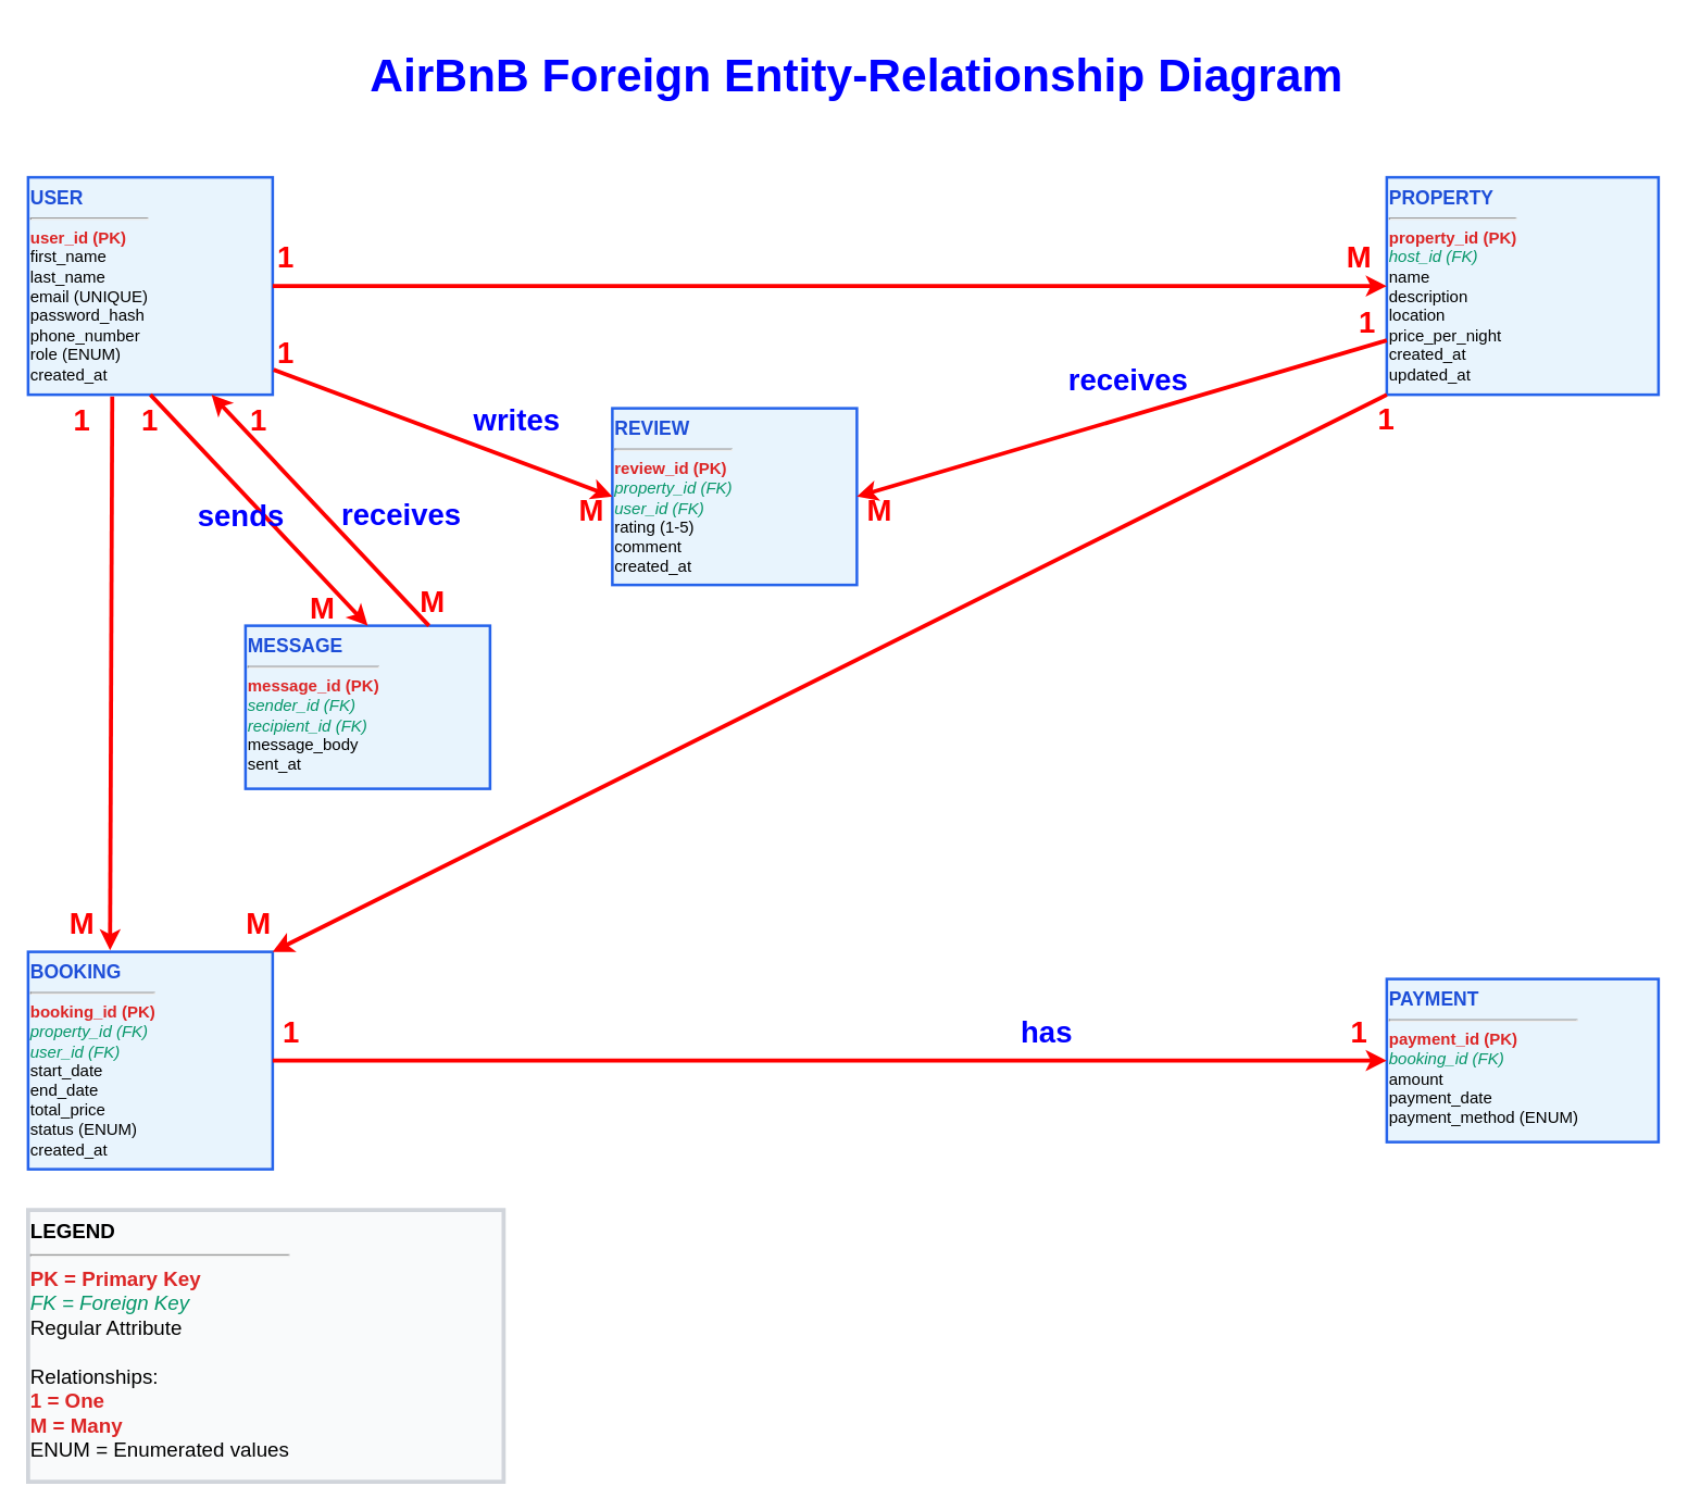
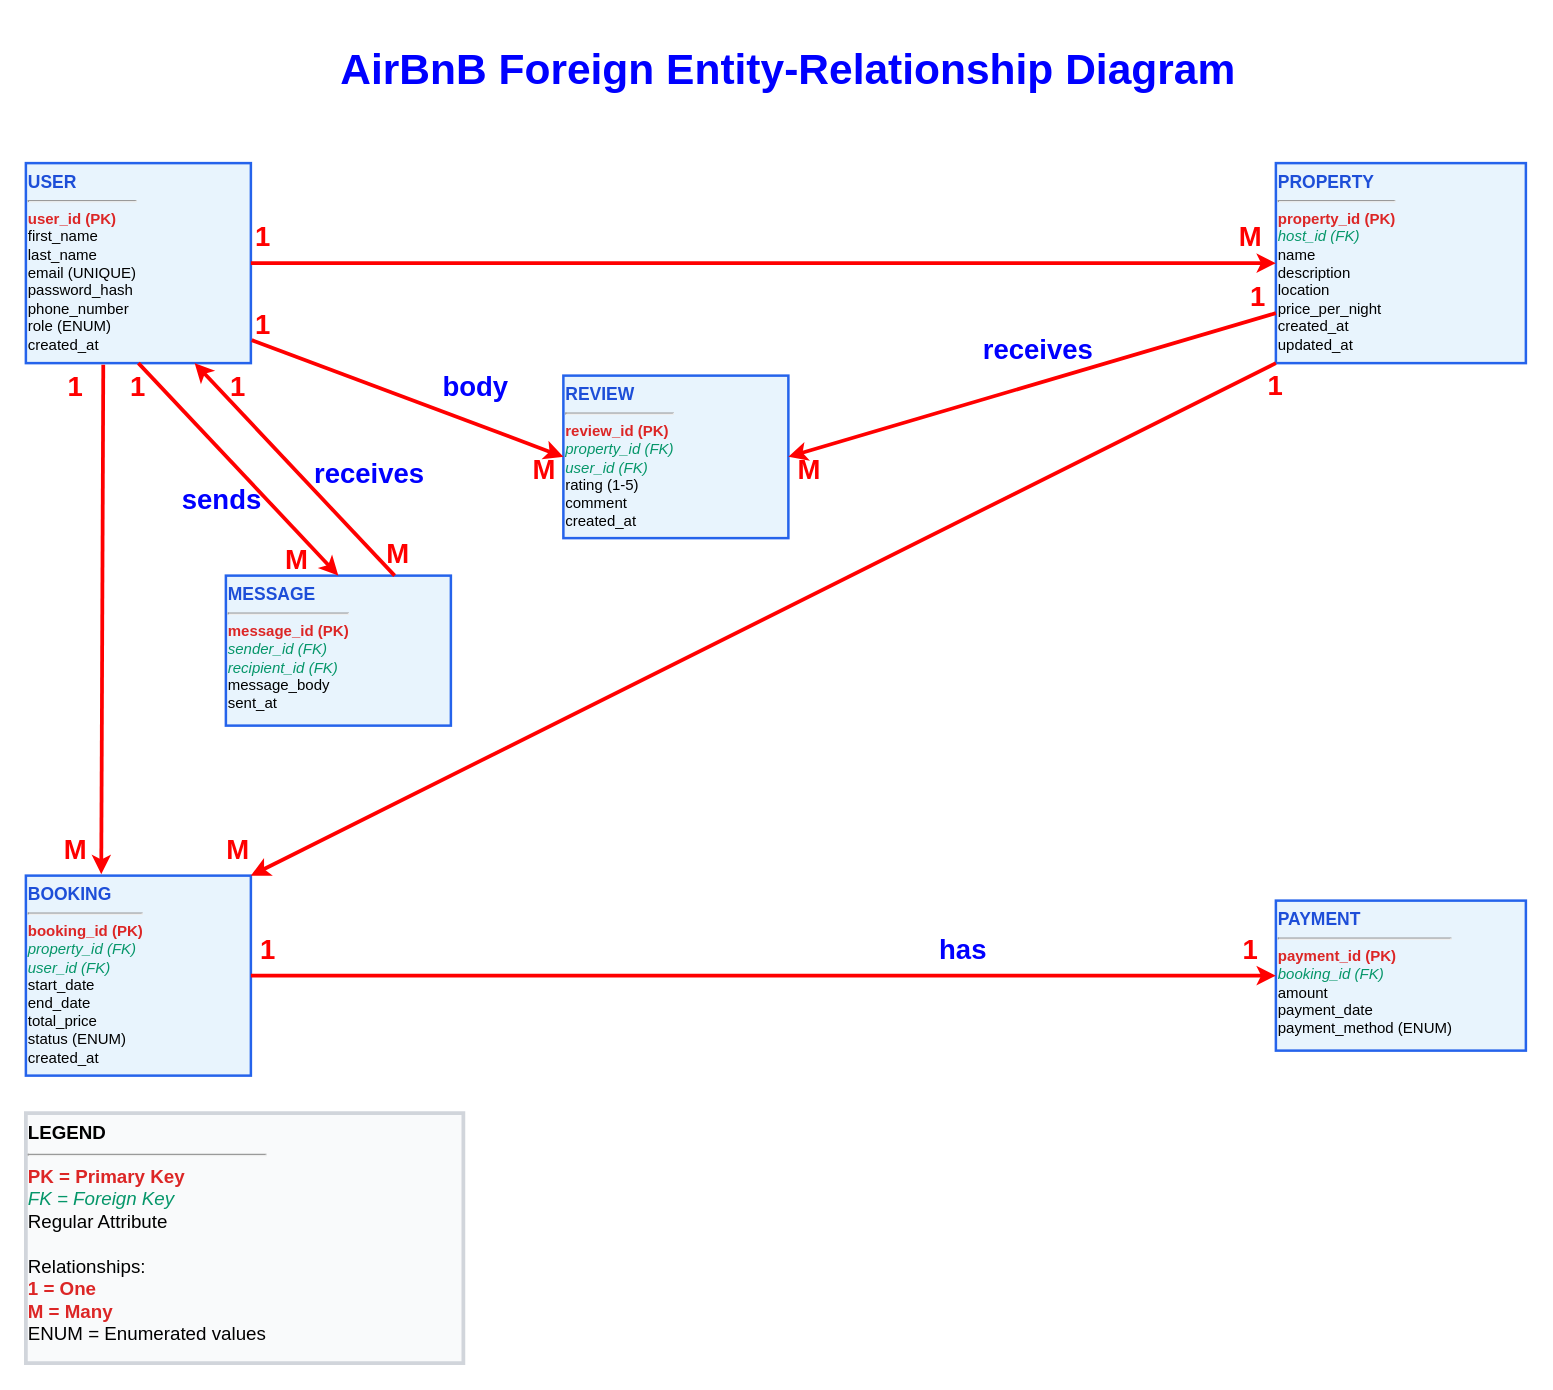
  <mxCell id="0" />
  <mxCell id="1" parent="0" />
  <mxCell id="2" value="&lt;div style=&quot;font-weight: bold; font-size: 14px; color: rgb(29, 78, 216);&quot;&gt;PROPERTY&lt;/div&gt;&lt;hr&gt;&lt;div style=&quot;font-weight: bold; color: rgb(220, 38, 38);&quot;&gt;property_id (PK)&lt;/div&gt;&lt;div style=&quot;font-style: italic; color: rgb(5, 150, 105);&quot;&gt;host_id (FK)&lt;/div&gt;&lt;div style=&quot;&quot;&gt;name&lt;/div&gt;&lt;div style=&quot;&quot;&gt;description&lt;/div&gt;&lt;div style=&quot;&quot;&gt;location&lt;/div&gt;&lt;div style=&quot;&quot;&gt;price_per_night&lt;/div&gt;&lt;div style=&quot;&quot;&gt;created_at&lt;/div&gt;&lt;div&gt;updated_at&lt;/div&gt;" style="whiteSpace=wrap;html=1;align=left;verticalAlign=top;fillColor=#e8f4fd;strokeColor=#2563eb;strokeWidth=2;" parent="1" vertex="1"><mxGeometry x="1020" y="130" width="200" height="160" as="geometry" /></mxCell>
  <mxCell id="3" value="&lt;div style=&quot;font-weight: bold; font-size: 14px; color: #1d4ed8;&quot;&gt;USER&lt;/div&gt;&lt;hr&gt;&lt;div style=&quot;font-weight: bold; color: #dc2626;&quot;&gt;user_id (PK)&lt;/div&gt;&lt;div&gt;first_name&lt;/div&gt;&lt;div&gt;last_name&lt;/div&gt;&lt;div&gt;email (UNIQUE)&lt;/div&gt;&lt;div&gt;password_hash&lt;/div&gt;&lt;div&gt;phone_number&lt;/div&gt;&lt;div&gt;role (ENUM)&lt;/div&gt;&lt;div&gt;created_at&lt;/div&gt;" style="whiteSpace=wrap;html=1;align=left;verticalAlign=top;fillColor=#e8f4fd;strokeColor=#2563eb;strokeWidth=2;" parent="1" vertex="1"><mxGeometry x="20" y="130" width="180" height="160" as="geometry" /></mxCell>
  <mxCell id="4" value="&lt;div style=&quot;font-weight: bold; font-size: 14px; color: #1d4ed8;&quot;&gt;BOOKING&lt;/div&gt;&lt;hr&gt;&lt;div style=&quot;font-weight: bold; color: #dc2626;&quot;&gt;booking_id (PK)&lt;/div&gt;&lt;div style=&quot;font-style: italic; color: #059669;&quot;&gt;property_id (FK)&lt;/div&gt;&lt;div style=&quot;font-style: italic; color: #059669;&quot;&gt;user_id (FK)&lt;/div&gt;&lt;div&gt;start_date&lt;/div&gt;&lt;div&gt;end_date&lt;/div&gt;&lt;div&gt;total_price&lt;/div&gt;&lt;div&gt;status (ENUM)&lt;/div&gt;&lt;div&gt;created_at&lt;/div&gt;" style="whiteSpace=wrap;html=1;align=left;verticalAlign=top;fillColor=#e8f4fd;strokeColor=#2563eb;strokeWidth=2;" parent="1" vertex="1"><mxGeometry x="20" y="700" width="180" height="160" as="geometry" /></mxCell>
  <mxCell id="5" value="&lt;div style=&quot;font-weight: bold; font-size: 14px; color: #1d4ed8;&quot;&gt;PAYMENT&lt;/div&gt;&lt;hr&gt;&lt;div style=&quot;font-weight: bold; color: #dc2626;&quot;&gt;payment_id (PK)&lt;/div&gt;&lt;div style=&quot;font-style: italic; color: #059669;&quot;&gt;booking_id (FK)&lt;/div&gt;&lt;div&gt;amount&lt;/div&gt;&lt;div&gt;payment_date&lt;/div&gt;&lt;div&gt;payment_method (ENUM)&lt;/div&gt;" style="whiteSpace=wrap;html=1;align=left;verticalAlign=top;fillColor=#e8f4fd;strokeColor=#2563eb;strokeWidth=2;" parent="1" vertex="1"><mxGeometry x="1020" y="720" width="200" height="120" as="geometry" /></mxCell>
  <mxCell id="6" value="&lt;div style=&quot;font-weight: bold; font-size: 14px; color: #1d4ed8;&quot;&gt;REVIEW&lt;/div&gt;&lt;hr&gt;&lt;div style=&quot;font-weight: bold; color: #dc2626;&quot;&gt;review_id (PK)&lt;/div&gt;&lt;div style=&quot;font-style: italic; color: #059669;&quot;&gt;property_id (FK)&lt;/div&gt;&lt;div style=&quot;font-style: italic; color: #059669;&quot;&gt;user_id (FK)&lt;/div&gt;&lt;div&gt;rating (1-5)&lt;/div&gt;&lt;div&gt;comment&lt;/div&gt;&lt;div&gt;created_at&lt;/div&gt;" style="whiteSpace=wrap;html=1;align=left;verticalAlign=top;fillColor=#e8f4fd;strokeColor=#2563eb;strokeWidth=2;" parent="1" vertex="1"><mxGeometry x="450" y="300" width="180" height="130" as="geometry" /></mxCell>
  <mxCell id="7" value="&lt;div style=&quot;font-weight: bold; font-size: 14px; color: #1d4ed8;&quot;&gt;MESSAGE&lt;/div&gt;&lt;hr&gt;&lt;div style=&quot;font-weight: bold; color: #dc2626;&quot;&gt;message_id (PK)&lt;/div&gt;&lt;div style=&quot;font-style: italic; color: #059669;&quot;&gt;sender_id (FK)&lt;/div&gt;&lt;div style=&quot;font-style: italic; color: #059669;&quot;&gt;recipient_id (FK)&lt;/div&gt;&lt;div&gt;message_body&lt;/div&gt;&lt;div&gt;sent_at&lt;/div&gt;" style="whiteSpace=wrap;html=1;align=left;verticalAlign=top;fillColor=#e8f4fd;strokeColor=#2563eb;strokeWidth=2;" parent="1" vertex="1"><mxGeometry x="180" y="460" width="180" height="120" as="geometry" /></mxCell>
  <mxCell id="8" value="&lt;span style=&quot;font-family: Arial, sans-serif; font-style: normal; font-variant-ligatures: normal; font-variant-caps: normal; font-weight: 700; letter-spacing: normal; orphans: 2; text-indent: 0px; text-transform: none; widows: 2; word-spacing: 0px; -webkit-text-stroke-width: 0px; white-space: nowrap; text-decoration-thickness: initial; text-decoration-style: initial; text-decoration-color: initial; float: none; display: inline !important;&quot;&gt;AirBnB Foreign Entity-Relationship Diagram&lt;/span&gt;" style="text;whiteSpace=wrap;html=1;fontColor=#0000FF;fontSize=34;align=center;labelPosition=center;verticalLabelPosition=middle;verticalAlign=middle;" parent="1" vertex="1"><mxGeometry x="230" y="20" width="800" height="70" as="geometry" /></mxCell>
  <mxCell id="9" value="" style="endArrow=classic;html=1;rounded=0;entryX=0;entryY=0.5;entryDx=0;entryDy=0;exitX=1;exitY=0.5;exitDx=0;exitDy=0;strokeWidth=3;strokeColor=#FF0000;startArrow=none;startFill=0;endFill=1;" parent="1" source="4" target="5" edge="1"><mxGeometry width="50" height="50" relative="1" as="geometry"><mxPoint x="1040" y="840" as="sourcePoint" /><mxPoint x="1090" y="790" as="targetPoint" /></mxGeometry></mxCell>
  <mxCell id="10" value="" style="endArrow=none;html=1;rounded=0;entryX=0.344;entryY=1.008;entryDx=0;entryDy=0;exitX=0.335;exitY=-0.007;exitDx=0;exitDy=0;entryPerimeter=0;exitPerimeter=0;strokeWidth=3;strokeColor=#FF0000;endFill=0;startArrow=classic;startFill=1;" parent="1" source="4" target="3" edge="1"><mxGeometry width="50" height="50" relative="1" as="geometry"><mxPoint x="1040" y="840" as="sourcePoint" /><mxPoint x="1090" y="790" as="targetPoint" /></mxGeometry></mxCell>
  <mxCell id="11" value="" style="endArrow=none;html=1;rounded=0;entryX=1;entryY=0.5;entryDx=0;entryDy=0;exitX=0;exitY=0.5;exitDx=0;exitDy=0;strokeWidth=3;strokeColor=#FF0000;endFill=0;startArrow=classic;startFill=1;" parent="1" source="2" target="3" edge="1"><mxGeometry width="50" height="50" relative="1" as="geometry"><mxPoint x="1040" y="640" as="sourcePoint" /><mxPoint x="1090" y="590" as="targetPoint" /></mxGeometry></mxCell>
  <mxCell id="12" value="" style="endArrow=none;html=1;rounded=0;entryX=0.5;entryY=1;entryDx=0;entryDy=0;exitX=0.5;exitY=0;exitDx=0;exitDy=0;strokeWidth=3;strokeColor=#FF0000;startArrow=classic;startFill=1;" parent="1" source="7" target="3" edge="1"><mxGeometry width="50" height="50" relative="1" as="geometry"><mxPoint x="820" y="460" as="sourcePoint" /><mxPoint x="1090" y="590" as="targetPoint" /></mxGeometry></mxCell>
  <mxCell id="13" value="" style="endArrow=none;html=1;rounded=0;exitX=1;exitY=0;exitDx=0;exitDy=0;entryX=0;entryY=1;entryDx=0;entryDy=0;strokeWidth=3;strokeColor=#FF0000;endFill=0;startArrow=classic;startFill=1;" parent="1" source="4" target="2" edge="1"><mxGeometry width="50" height="50" relative="1" as="geometry"><mxPoint x="1040" y="640" as="sourcePoint" /><mxPoint x="1090" y="590" as="targetPoint" /></mxGeometry></mxCell>
  <mxCell id="14" value="" style="endArrow=none;html=1;rounded=0;entryX=1.004;entryY=0.885;entryDx=0;entryDy=0;entryPerimeter=0;exitX=0;exitY=0.5;exitDx=0;exitDy=0;strokeWidth=3;strokeColor=#FF0000;startArrow=classic;startFill=1;" parent="1" source="6" target="3" edge="1"><mxGeometry width="50" height="50" relative="1" as="geometry"><mxPoint x="1040" y="640" as="sourcePoint" /><mxPoint x="1090" y="590" as="targetPoint" /></mxGeometry></mxCell>
  <mxCell id="15" value="" style="endArrow=classic;html=1;rounded=0;entryX=0.75;entryY=1;entryDx=0;entryDy=0;exitX=0.75;exitY=0;exitDx=0;exitDy=0;strokeWidth=3;strokeColor=#FF0000;startArrow=none;startFill=0;endFill=1;" parent="1" source="7" target="3" edge="1"><mxGeometry width="50" height="50" relative="1" as="geometry"><mxPoint x="1040" y="640" as="sourcePoint" /><mxPoint x="1090" y="590" as="targetPoint" /></mxGeometry></mxCell>
  <mxCell id="16" value="" style="endArrow=none;html=1;rounded=0;entryX=0;entryY=0.75;entryDx=0;entryDy=0;exitX=1;exitY=0.5;exitDx=0;exitDy=0;strokeWidth=3;strokeColor=#FF0000;endFill=0;startArrow=classic;startFill=1;" parent="1" source="6" target="2" edge="1"><mxGeometry width="50" height="50" relative="1" as="geometry"><mxPoint x="1040" y="640" as="sourcePoint" /><mxPoint x="1090" y="590" as="targetPoint" /></mxGeometry></mxCell>
  <mxCell id="17" value="&lt;div style=&quot;font-weight: bold;&quot;&gt;LEGEND&lt;/div&gt;&lt;hr&gt;&lt;div style=&quot;font-weight: bold; color: #dc2626;&quot;&gt;PK = Primary Key&lt;/div&gt;&lt;div style=&quot;font-style: italic; color: #059669;&quot;&gt;FK = Foreign Key&lt;/div&gt;&lt;div&gt;Regular Attribute&lt;/div&gt;&lt;br&gt;&lt;div&gt;Relationships:&lt;/div&gt;&lt;div style=&quot;font-weight: bold; color: #dc2626;&quot;&gt;1 = One&lt;/div&gt;&lt;div style=&quot;font-weight: bold; color: #dc2626;&quot;&gt;M = Many&lt;/div&gt;&lt;div&gt;ENUM = Enumerated values&lt;/div&gt;" style="whiteSpace=wrap;html=1;align=left;verticalAlign=top;fillColor=#f9fafb;strokeColor=#d1d5db;strokeWidth=3;fontSize=15;" parent="1" vertex="1"><mxGeometry x="20" y="890" width="350" height="200" as="geometry" /></mxCell>
  <mxCell id="18" value="M" style="whiteSpace=wrap;html=1;aspect=fixed;fontSize=22;fontColor=#FF0000;fontStyle=1;strokeColor=none;fillColor=none;" parent="1" vertex="1"><mxGeometry x="207" y="418" width="60" height="60" as="geometry" /></mxCell>
  <mxCell id="19" value="M" style="whiteSpace=wrap;html=1;aspect=fixed;fontSize=22;fontColor=#FF0000;fontStyle=1;strokeColor=none;fillColor=none;" parent="1" vertex="1"><mxGeometry x="288" y="413" width="60" height="60" as="geometry" /></mxCell>
  <mxCell id="20" value="M" style="whiteSpace=wrap;html=1;aspect=fixed;fontSize=22;fontColor=#FF0000;fontStyle=1;strokeColor=none;fillColor=none;" parent="1" vertex="1"><mxGeometry x="617" y="346" width="60" height="60" as="geometry" /></mxCell>
  <mxCell id="21" value="M" style="whiteSpace=wrap;html=1;aspect=fixed;fontSize=22;fontColor=#FF0000;fontStyle=1;strokeColor=none;fillColor=none;" parent="1" vertex="1"><mxGeometry x="405" y="346" width="60" height="60" as="geometry" /></mxCell>
  <mxCell id="22" value="M" style="whiteSpace=wrap;html=1;aspect=fixed;fontSize=22;fontColor=#FF0000;fontStyle=1;strokeColor=none;fillColor=none;" parent="1" vertex="1"><mxGeometry x="160" y="650" width="60" height="60" as="geometry" /></mxCell>
  <mxCell id="23" value="M" style="whiteSpace=wrap;html=1;aspect=fixed;fontSize=22;fontColor=#FF0000;fontStyle=1;strokeColor=none;fillColor=none;" parent="1" vertex="1"><mxGeometry x="30" y="650" width="60" height="60" as="geometry" /></mxCell>
  <mxCell id="24" value="M" style="whiteSpace=wrap;html=1;aspect=fixed;fontSize=22;fontColor=#FF0000;fontStyle=1;strokeColor=none;fillColor=none;" parent="1" vertex="1"><mxGeometry x="970" y="160" width="60" height="60" as="geometry" /></mxCell>
  <mxCell id="25" value="1" style="whiteSpace=wrap;html=1;aspect=fixed;fontSize=22;fontColor=#FF0000;fontStyle=1;strokeColor=none;fillColor=none;" parent="1" vertex="1"><mxGeometry x="160" y="280" width="60" height="60" as="geometry" /></mxCell>
  <mxCell id="26" value="1" style="whiteSpace=wrap;html=1;aspect=fixed;fontSize=22;fontColor=#FF0000;fontStyle=1;strokeColor=none;fillColor=none;" parent="1" vertex="1"><mxGeometry x="180" y="160" width="60" height="60" as="geometry" /></mxCell>
  <mxCell id="27" value="1" style="whiteSpace=wrap;html=1;aspect=fixed;fontSize=22;fontColor=#FF0000;fontStyle=1;strokeColor=none;fillColor=none;" parent="1" vertex="1"><mxGeometry x="80" y="280" width="60" height="60" as="geometry" /></mxCell>
  <mxCell id="28" value="1" style="whiteSpace=wrap;html=1;aspect=fixed;fontSize=22;fontColor=#FF0000;fontStyle=1;strokeColor=none;fillColor=none;" parent="1" vertex="1"><mxGeometry x="180" y="230" width="60" height="60" as="geometry" /></mxCell>
  <mxCell id="29" value="1" style="whiteSpace=wrap;html=1;aspect=fixed;fontSize=22;fontColor=#FF0000;fontStyle=1;strokeColor=none;fillColor=none;" parent="1" vertex="1"><mxGeometry x="30" y="280" width="60" height="60" as="geometry" /></mxCell>
  <mxCell id="30" value="1" style="whiteSpace=wrap;html=1;aspect=fixed;fontSize=22;fontColor=#FF0000;fontStyle=1;strokeColor=none;fillColor=none;" parent="1" vertex="1"><mxGeometry x="990" y="279" width="60" height="60" as="geometry" /></mxCell>
  <mxCell id="31" value="1" style="whiteSpace=wrap;html=1;aspect=fixed;fontSize=22;fontColor=#FF0000;fontStyle=1;strokeColor=none;fillColor=none;" parent="1" vertex="1"><mxGeometry x="970" y="730" width="60" height="60" as="geometry" /></mxCell>
  <mxCell id="32" value="1" style="whiteSpace=wrap;html=1;aspect=fixed;fontSize=22;fontColor=#FF0000;fontStyle=1;strokeColor=none;fillColor=none;" parent="1" vertex="1"><mxGeometry x="184" y="730" width="60" height="60" as="geometry" /></mxCell>
  <mxCell id="33" value="1" style="whiteSpace=wrap;html=1;aspect=fixed;fontSize=22;fontColor=#FF0000;fontStyle=1;strokeColor=none;fillColor=none;" parent="1" vertex="1"><mxGeometry x="976" y="208" width="60" height="60" as="geometry" /></mxCell>
- <mxCell id="34" value="sends" style="whiteSpace=wrap;html=1;aspect=fixed;fontSize=22;fontColor=#0000FF;fontStyle=1;strokeColor=none;fillColor=none;" parent="1" vertex="1"><mxGeometry x="147" y="350" width="60" height="60" as="geometry" /></mxCell>
+ <mxCell id="34" value="sends" style="whiteSpace=wrap;html=1;aspect=fixed;fontSize=22;fontColor=#0000FF;fontStyle=1;strokeColor=none;fillColor=none;" parent="1" vertex="1"><mxGeometry x="147" y="370" width="60" height="60" as="geometry" /></mxCell>
  <mxCell id="35" value="receives" style="whiteSpace=wrap;html=1;aspect=fixed;fontSize=22;fontColor=light-dark(#0000FF,#FF9090);fontStyle=1;strokeColor=none;fillColor=none;" parent="1" vertex="1"><mxGeometry x="255" y="339" width="80" height="80" as="geometry" /></mxCell>
  <mxCell id="36" value="has" style="whiteSpace=wrap;html=1;aspect=fixed;fontSize=22;fontColor=#0000FF;fontStyle=1;strokeColor=none;fillColor=none;" parent="1" vertex="1"><mxGeometry x="740" y="730" width="60" height="60" as="geometry" /></mxCell>
  <mxCell id="37" value="receives" style="whiteSpace=wrap;html=1;aspect=fixed;fontSize=22;fontColor=light-dark(#0000FF,#FF9090);fontStyle=1;strokeColor=none;fillColor=none;" parent="1" vertex="1"><mxGeometry x="790" y="240" width="80" height="80" as="geometry" /></mxCell>
- <mxCell id="38" value="writes" style="whiteSpace=wrap;html=1;aspect=fixed;fontSize=22;fontColor=light-dark(#0000FF,#FF9090);fontStyle=1;strokeColor=none;fillColor=none;" parent="1" vertex="1"><mxGeometry x="340" y="270" width="80" height="80" as="geometry" /></mxCell>
+ <mxCell id="38" value="body" style="whiteSpace=wrap;html=1;aspect=fixed;fontSize=22;fontColor=light-dark(#0000FF,#FF9090);fontStyle=1;strokeColor=none;fillColor=none;" parent="1" vertex="1"><mxGeometry x="340" y="270" width="80" height="80" as="geometry" /></mxCell>
